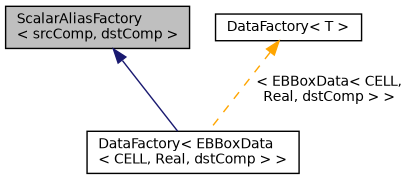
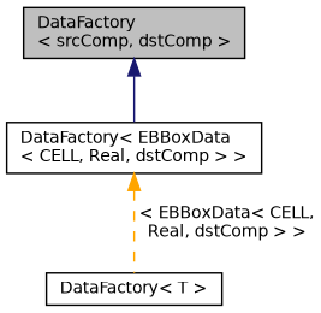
  digraph {
    node [color=black fillcolor=white fontname=Helvetica fontsize=10 shape=record style=filled]
    edge [dir=back fontname=Helvetica fontsize=10 labelfontname=Helvetica labelfontsize=10]
-   n1 [fillcolor=grey75 fontcolor=black height=0.2 label="ScalarAliasFactory\l\< srcComp, dstComp \>" width=0.4]
+   n1 [fillcolor=grey75 fontcolor=black height=0.2 label="DataFactory\l\< srcComp, dstComp \>" width=0.4]
    n2 [height=0.2 label="DataFactory\< EBBoxData\l\< CELL, Real, dstComp \> \>" width=0.4]
    n3 [height=0.2 label="DataFactory\< T \>" width=0.4]
    n1 -> n2 [color=midnightblue style=solid]
-   n3 -> n2 [color=orange label=" \< EBBoxData\< CELL,\l Real, dstComp \> \>" style=dashed]
+   n2 -> n3 [color=orange label=" \< EBBoxData\< CELL,\l Real, dstComp \> \>" style=dashed]
  }
